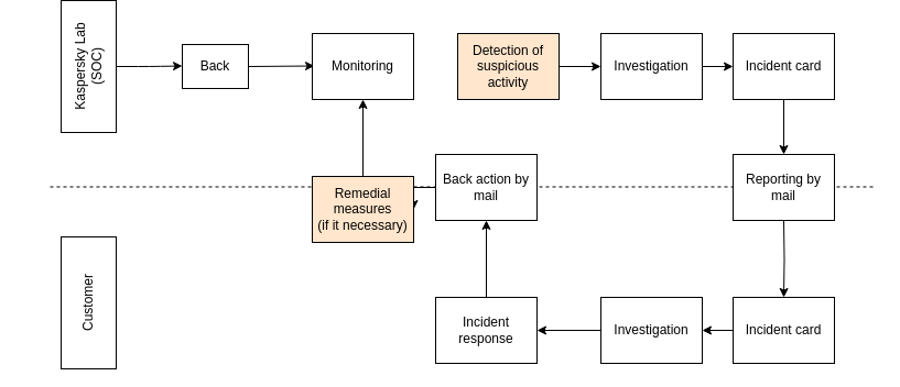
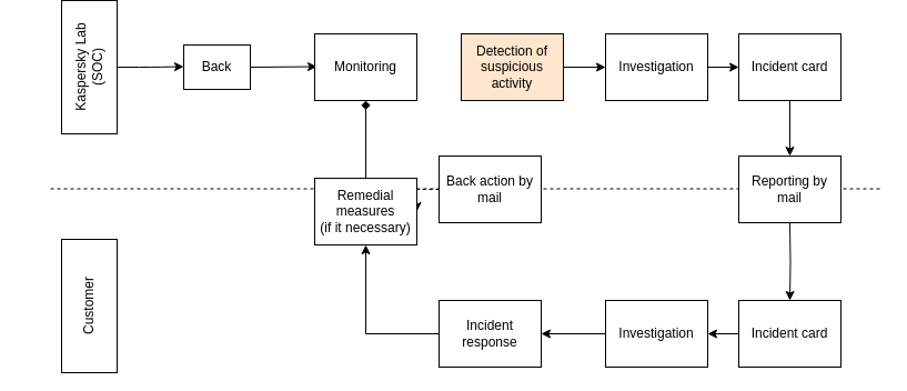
  <mxCell id="0" />
  <mxCell id="1" parent="0" />
  <mxCell id="2" value="Kaspersky Lab&lt;br&gt;(SOC)" style="rounded=0;whiteSpace=wrap;html=1;rotation=-90;" vertex="1" parent="1"><mxGeometry x="20" y="25" width="120" height="50" as="geometry" /></mxCell>
  <mxCell id="3" value="Customer" style="rounded=0;whiteSpace=wrap;html=1;rotation=-90;" vertex="1" parent="1"><mxGeometry x="20" y="240" width="120" height="50" as="geometry" /></mxCell>
  <mxCell id="4" value="" style="endArrow=classic;html=1;" edge="1" parent="1"><mxGeometry width="50" height="50" relative="1" as="geometry"><mxPoint x="105" y="50" as="sourcePoint" /><mxPoint x="165" y="49.5" as="targetPoint" /><Array as="points"><mxPoint x="135" y="50" /></Array></mxGeometry></mxCell>
  <mxCell id="5" value="Back" style="rounded=0;whiteSpace=wrap;html=1;" vertex="1" parent="1"><mxGeometry x="165" y="30" width="60" height="40" as="geometry" /></mxCell>
  <mxCell id="6" value="" style="endArrow=classic;html=1;" edge="1" parent="1"><mxGeometry width="50" height="50" relative="1" as="geometry"><mxPoint x="225" y="50" as="sourcePoint" /><mxPoint x="285" y="49.5" as="targetPoint" /><Array as="points" /></mxGeometry></mxCell>
  <mxCell id="7" value="Monitoring" style="rounded=0;whiteSpace=wrap;html=1;" vertex="1" parent="1"><mxGeometry x="283" y="20" width="92" height="60" as="geometry" /></mxCell>
  <mxCell id="8" value="" style="edgeStyle=orthogonalEdgeStyle;rounded=0;orthogonalLoop=1;jettySize=auto;html=1;" edge="1" parent="1" source="9" target="11"><mxGeometry relative="1" as="geometry" /></mxCell>
  <mxCell id="9" value="Detection of suspicious activity" style="rounded=0;whiteSpace=wrap;html=1;fillColor=#ffe6cc;" vertex="1" parent="1"><mxGeometry x="415" y="20" width="92" height="60" as="geometry" /></mxCell>
  <mxCell id="10" value="" style="edgeStyle=orthogonalEdgeStyle;rounded=0;orthogonalLoop=1;jettySize=auto;html=1;" edge="1" parent="1" source="11" target="13"><mxGeometry relative="1" as="geometry" /></mxCell>
  <mxCell id="11" value="Investigation" style="rounded=0;whiteSpace=wrap;html=1;" vertex="1" parent="1"><mxGeometry x="545" y="20" width="92" height="60" as="geometry" /></mxCell>
  <mxCell id="12" value="" style="edgeStyle=orthogonalEdgeStyle;rounded=0;orthogonalLoop=1;jettySize=auto;html=1;" edge="1" parent="1"><mxGeometry relative="1" as="geometry"><mxPoint x="711" y="100" as="sourcePoint" /><mxPoint x="711" y="130" as="targetPoint" /><Array as="points"><mxPoint x="711" y="80" /><mxPoint x="711" y="80" /></Array></mxGeometry></mxCell>
  <mxCell id="13" value="Incident card" style="rounded=0;whiteSpace=wrap;html=1;" vertex="1" parent="1"><mxGeometry x="665" y="20" width="92" height="60" as="geometry" /></mxCell>
  <mxCell id="14" value="" style="edgeStyle=orthogonalEdgeStyle;rounded=0;orthogonalLoop=1;jettySize=auto;html=1;" edge="1" parent="1" target="17"><mxGeometry relative="1" as="geometry"><mxPoint x="711" y="190" as="sourcePoint" /></mxGeometry></mxCell>
  <mxCell id="15" value="" style="endArrow=none;dashed=1;html=1;" edge="1" parent="1"><mxGeometry width="50" height="50" relative="1" as="geometry"><mxPoint x="45" y="159.5" as="sourcePoint" /><mxPoint x="795" y="159.5" as="targetPoint" /></mxGeometry></mxCell>
  <mxCell id="16" value="" style="edgeStyle=orthogonalEdgeStyle;rounded=0;orthogonalLoop=1;jettySize=auto;html=1;" edge="1" parent="1" source="17" target="19"><mxGeometry relative="1" as="geometry" /></mxCell>
  <mxCell id="17" value="Incident card" style="rounded=0;whiteSpace=wrap;html=1;" vertex="1" parent="1"><mxGeometry x="665" y="260" width="92" height="60" as="geometry" /></mxCell>
  <mxCell id="18" value="" style="edgeStyle=orthogonalEdgeStyle;rounded=0;orthogonalLoop=1;jettySize=auto;html=1;" edge="1" parent="1" source="19" target="21"><mxGeometry relative="1" as="geometry" /></mxCell>
  <mxCell id="19" value="Investigation" style="rounded=0;whiteSpace=wrap;html=1;" vertex="1" parent="1"><mxGeometry x="545" y="260" width="92" height="60" as="geometry" /></mxCell>
- <mxCell id="20" value="" style="edgeStyle=orthogonalEdgeStyle;rounded=0;orthogonalLoop=1;jettySize=auto;html=1;" edge="1" parent="1" source="21" target="23"><mxGeometry relative="1" as="geometry" /></mxCell>
+ <mxCell id="20" value="" style="edgeStyle=orthogonalEdgeStyle;rounded=0;orthogonalLoop=1;jettySize=auto;html=1;" edge="1" parent="1" source="21" target="26"><mxGeometry relative="1" as="geometry" /></mxCell>
  <mxCell id="21" value="Incident response" style="rounded=0;whiteSpace=wrap;html=1;" vertex="1" parent="1"><mxGeometry x="395" y="260" width="92" height="60" as="geometry" /></mxCell>
- <mxCell id="22" value="" style="edgeStyle=orthogonalEdgeStyle;rounded=0;orthogonalLoop=1;jettySize=auto;html=1;" edge="1" parent="1" source="23" target="26"><mxGeometry relative="1" as="geometry" /></mxCell>
+ <mxCell id="22" value="" style="edgeStyle=orthogonalEdgeStyle;rounded=0;orthogonalLoop=1;jettySize=auto;html=1;dashed=1;" edge="1" parent="1" source="23" target="26"><mxGeometry relative="1" as="geometry" /></mxCell>
  <mxCell id="23" value="Back action by mail" style="rounded=0;whiteSpace=wrap;html=1;" vertex="1" parent="1"><mxGeometry x="395" y="130" width="92" height="60" as="geometry" /></mxCell>
  <mxCell id="24" value="Reporting by mail" style="rounded=0;whiteSpace=wrap;html=1;" vertex="1" parent="1"><mxGeometry x="665" y="130" width="92" height="60" as="geometry" /></mxCell>
- <mxCell id="25" value="" style="edgeStyle=orthogonalEdgeStyle;rounded=0;orthogonalLoop=1;jettySize=auto;html=1;" edge="1" parent="1" source="26" target="7"><mxGeometry relative="1" as="geometry" /></mxCell>
- <mxCell id="26" value="Remedial measures&lt;br&gt;(if it necessary)" style="rounded=0;whiteSpace=wrap;html=1;fillColor=#ffe6cc;" vertex="1" parent="1"><mxGeometry x="283" y="150" width="92" height="60" as="geometry" /></mxCell>
+ <mxCell id="25" value="" style="edgeStyle=orthogonalEdgeStyle;rounded=0;orthogonalLoop=1;jettySize=auto;html=1;endArrow=diamond;" edge="1" parent="1" source="26" target="7"><mxGeometry relative="1" as="geometry" /></mxCell>
+ <mxCell id="26" value="Remedial measures&lt;br&gt;(if it necessary)" style="rounded=0;whiteSpace=wrap;html=1;" vertex="1" parent="1"><mxGeometry x="283" y="150" width="92" height="60" as="geometry" /></mxCell>
